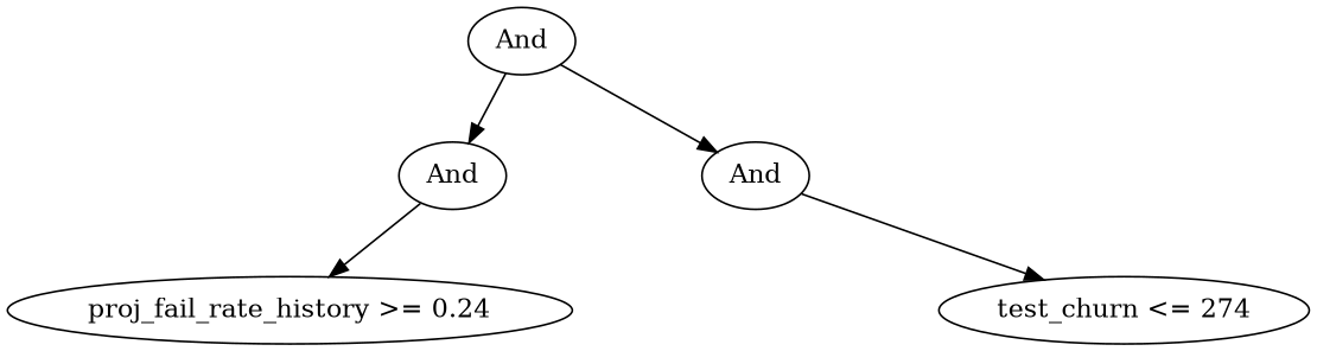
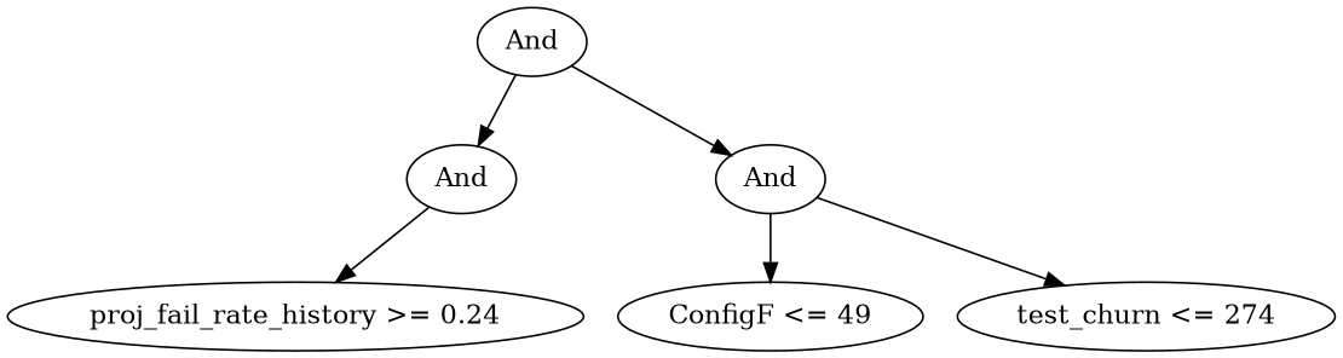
  digraph {
    n1 [height=0.5 label=And width=0.75]
    n2 [height=0.5 label=And width=0.75]
    n3 [height=0.5 label=And width=0.75]
    n4 [height=0.5 label="proj_fail_rate_history >= 0.24" width=3.34]
+   n5 [height=0.5 label="ConfigF <= 49" width=1.8234]
    n6 [height=0.5 label="test_churn <= 274" width=2.1484]
    n1 -> n2
    n1 -> n3
    n2 -> n4
+   n3 -> n5
    n3 -> n6
  }
